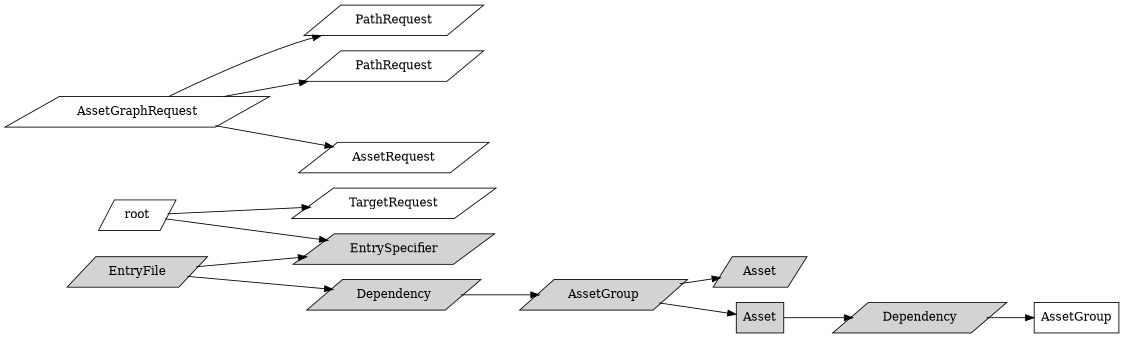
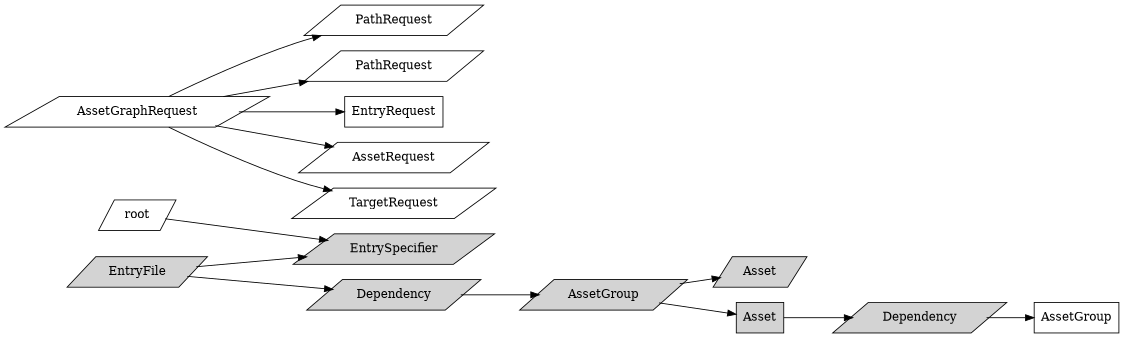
  digraph {
    rankdir=LR
    node [shape=parallelogram]
    n1 [label=PathRequest]
    n2 [label=PathRequest]
    AssetGraphRequest
+   EntryRequest [shape=box]
    TargetRequest
    AssetRequest
    EntrySpecifier [style=filled]
    EntryFile [style=filled]
    n9 [label=Dependency style=filled]
    n10 [label=AssetGroup style=filled]
    n11 [label=Asset style=filled]
    n12 [label=Asset shape=box style=filled]
    n13 [label=AssetGroup shape=box]
    n14 [label=Dependency style=filled]
    root
    subgraph sub_1 {
      n1
      n2
      AssetGraphRequest
+     EntryRequest
      TargetRequest
      AssetRequest
    }
    subgraph sub_2 {
      EntrySpecifier
      EntryFile
      n9
      n10
      n11
      n12
      n13
      n14
      root
    }
    AssetGraphRequest -> n1
    AssetGraphRequest -> n2
-   root -> TargetRequest
+   AssetGraphRequest -> EntryRequest
+   AssetGraphRequest -> TargetRequest
    AssetGraphRequest -> AssetRequest
    EntryFile -> EntrySpecifier
    EntryFile -> n9
    n9 -> n10
    n10 -> n11
    n10 -> n12
    n12 -> n14
    n14 -> n13
    root -> EntrySpecifier
  }
